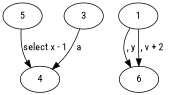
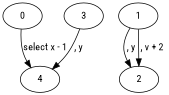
  digraph {
    fontname="Roboto Condensed"
    node [fontname="Roboto Condensed"]
    edge [fontname="Roboto Condensed"]
-   0 [label=5]
+   0
    4
    1
-   2 [label=6]
+   2
    3
    0 -> 4 [label="select x - 1"]
    1 -> 2 [label=" , y "]
    1 -> 2 [label=" , v + 2 "]
-   3 -> 4 [label=" a "]
+   3 -> 4 [label=" , y "]
  }
